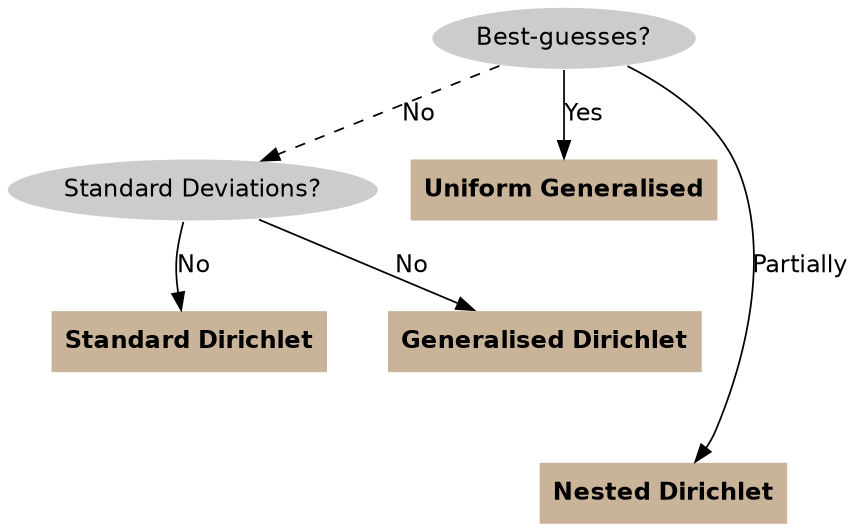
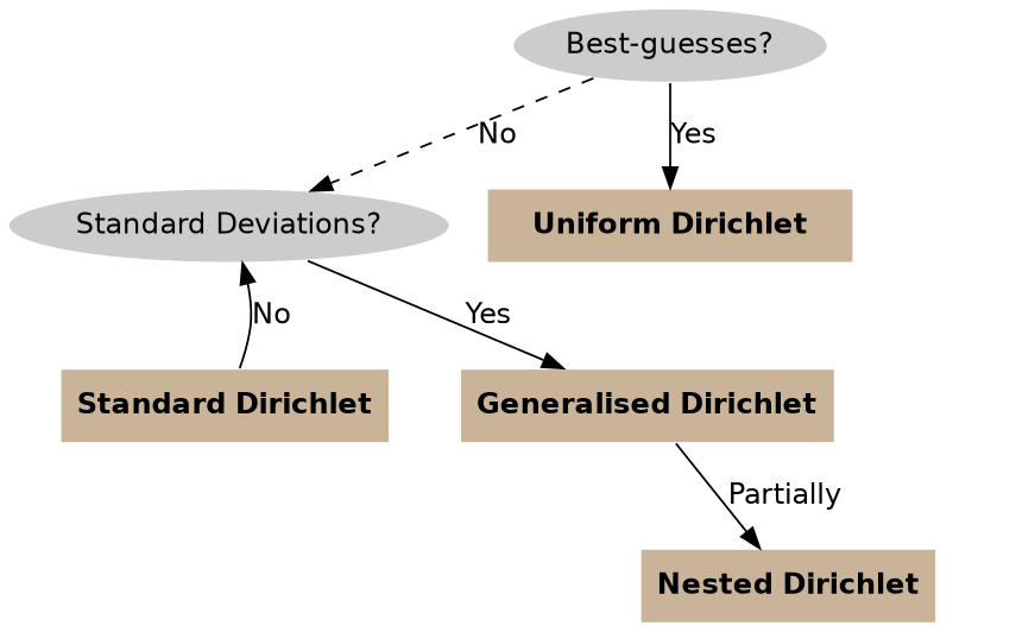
  digraph {
    node [color=white fillcolor="#c9b499" fontname="Helvetica-bold" shape=polygon style=filled]
    edge [fontname=Helvetica style=solid]
    n1 [fillcolor=grey80 fontname=Helvetica label="Best-guesses?" shape=ellipse]
    n2 [fillcolor=grey80 fontname=Helvetica label="Standard Deviations?" shape=ellipse]
-   n3 [label="Uniform Generalised"]
+   n3 [label="Uniform Dirichlet"]
    n4 [label="Nested Dirichlet"]
    n5 [label="Standard Dirichlet"]
    n6 [label="Generalised Dirichlet"]
    n1 -> n2 [label=No style=dashed]
    n1 -> n3 [label=Yes]
-   n1 -> n4 [label=Partially]
-   n2 -> n5 [label=No]
-   n2 -> n6 [label=No]
+   n6 -> n4 [label=Partially]
+   n5 -> n2 [label=No]
+   n2 -> n6 [label=Yes]
  }
